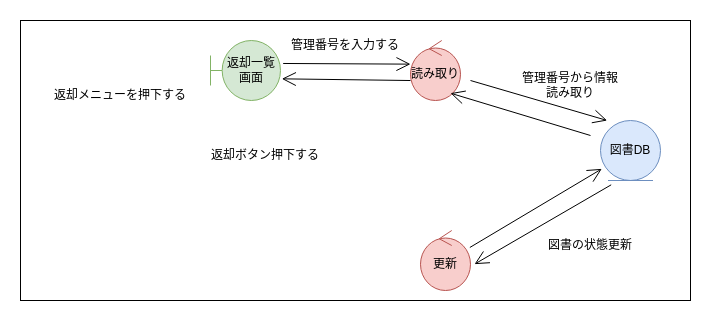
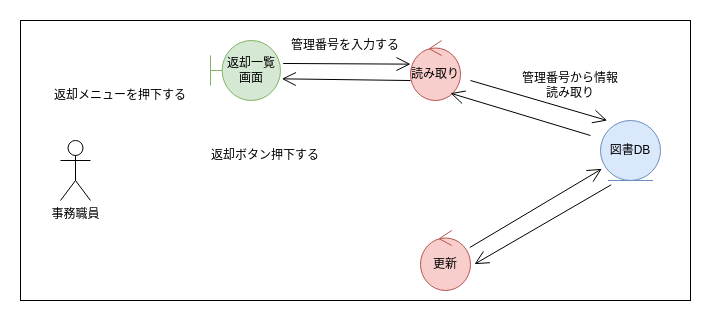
  <mxCell id="0" />
  <mxCell id="1" parent="0" />
  <mxCell id="2" value="" style="rounded=0;whiteSpace=wrap;html=1;" vertex="1" parent="1"><mxGeometry x="20" y="20" width="670" height="280" as="geometry" /></mxCell>
+ <mxCell id="3" value="事務職員" style="shape=umlActor;verticalLabelPosition=bottom;verticalAlign=top;html=1;" parent="1" vertex="1"><mxGeometry x="60" y="140" width="30" height="60" as="geometry" /></mxCell>
  <mxCell id="4" value="返却一覧画面" style="shape=umlBoundary;whiteSpace=wrap;html=1;fillColor=#d5e8d4;strokeColor=#82b366;" parent="1" vertex="1"><mxGeometry x="210" y="40" width="70" height="60" as="geometry" /></mxCell>
  <mxCell id="5" value="図書DB" style="ellipse;shape=umlEntity;whiteSpace=wrap;html=1;fillColor=#dae8fc;strokeColor=#6c8ebf;" parent="1" vertex="1"><mxGeometry x="600" y="120" width="60" height="60" as="geometry" /></mxCell>
  <mxCell id="6" value="読み取り" style="ellipse;shape=umlControl;whiteSpace=wrap;html=1;fillColor=#f8cecc;strokeColor=#b85450;" parent="1" vertex="1"><mxGeometry x="410" y="40" width="50" height="60" as="geometry" /></mxCell>
  <mxCell id="7" value="更新" style="ellipse;shape=umlControl;whiteSpace=wrap;html=1;fillColor=#f8cecc;strokeColor=#b85450;" parent="1" vertex="1"><mxGeometry x="420" y="230" width="50" height="60" as="geometry" /></mxCell>
  <mxCell id="8" value="" style="endArrow=open;endFill=1;endSize=12;html=1;entryX=0;entryY=0.394;entryDx=0;entryDy=0;entryPerimeter=0;exitX=1.038;exitY=0.383;exitDx=0;exitDy=0;exitPerimeter=0;" parent="1" source="4" target="6" edge="1"><mxGeometry width="160" relative="1" as="geometry"><mxPoint x="210" y="120" as="sourcePoint" /><mxPoint x="270" y="120" as="targetPoint" /></mxGeometry></mxCell>
  <mxCell id="9" value="" style="endArrow=open;endFill=1;endSize=12;html=1;entryX=0.011;entryY=0.328;entryDx=0;entryDy=0;entryPerimeter=0;" parent="1" edge="1"><mxGeometry width="160" relative="1" as="geometry"><mxPoint x="470" y="80" as="sourcePoint" /><mxPoint x="606.66" y="120" as="targetPoint" /></mxGeometry></mxCell>
  <mxCell id="10" value="" style="endArrow=open;endFill=1;endSize=12;html=1;entryX=1.053;entryY=0.628;entryDx=0;entryDy=0;entryPerimeter=0;" parent="1" edge="1"><mxGeometry width="160" relative="1" as="geometry"><mxPoint x="590" y="135" as="sourcePoint" /><mxPoint x="450" y="92.68" as="targetPoint" /></mxGeometry></mxCell>
  <mxCell id="11" value="" style="endArrow=open;endFill=1;endSize=12;html=1;entryX=1.019;entryY=0.639;entryDx=0;entryDy=0;entryPerimeter=0;exitX=0;exitY=0.667;exitDx=0;exitDy=0;exitPerimeter=0;" parent="1" source="6" target="4" edge="1"><mxGeometry width="160" relative="1" as="geometry"><mxPoint x="220" y="130" as="sourcePoint" /><mxPoint x="277" y="140" as="targetPoint" /></mxGeometry></mxCell>
  <mxCell id="12" value="" style="endArrow=open;endFill=1;endSize=12;html=1;entryX=0.022;entryY=0.806;entryDx=0;entryDy=0;entryPerimeter=0;exitX=0.987;exitY=0.283;exitDx=0;exitDy=0;exitPerimeter=0;" parent="1" source="7" target="5" edge="1"><mxGeometry width="160" relative="1" as="geometry"><mxPoint x="360" y="260" as="sourcePoint" /><mxPoint x="416" y="225" as="targetPoint" /></mxGeometry></mxCell>
  <mxCell id="13" value="" style="endArrow=open;endFill=1;endSize=12;html=1;exitX=0.178;exitY=1.072;exitDx=0;exitDy=0;exitPerimeter=0;entryX=1.08;entryY=0.561;entryDx=0;entryDy=0;entryPerimeter=0;" parent="1" source="5" target="7" edge="1"><mxGeometry width="160" relative="1" as="geometry"><mxPoint x="359" y="247" as="sourcePoint" /><mxPoint x="360" y="260" as="targetPoint" /></mxGeometry></mxCell>
  <mxCell id="14" value="返却メニューを押下する" style="text;html=1;align=center;verticalAlign=middle;whiteSpace=wrap;rounded=0;" parent="1" vertex="1"><mxGeometry x="50" y="80" width="140" height="30" as="geometry" /></mxCell>
  <mxCell id="15" value="管理番号を入力する&lt;span style=&quot;font-family: monospace; font-size: 0px; text-align: start; text-wrap-mode: nowrap;&quot;&gt;%3CmxGraphModel%3E%3Croot%3E%3CmxCell%20id%3D%220%22%2F%3E%3CmxCell%20id%3D%221%22%20parent%3D%220%22%2F%3E%3CmxCell%20id%3D%222%22%20value%3D%22%E8%BF%94%E5%8D%B4%E3%83%A1%E3%83%8B%E3%83%A5%E3%83%BC%E6%8A%BC%E4%B8%8B%22%20style%3D%22text%3Bhtml%3D1%3Balign%3Dcenter%3BverticalAlign%3Dmiddle%3BwhiteSpace%3Dwrap%3Brounded%3D0%3B%22%20vertex%3D%221%22%20parent%3D%221%22%3E%3CmxGeometry%20x%3D%2290%22%20y%3D%2280%22%20width%3D%22100%22%20height%3D%2230%22%20as%3D%22geometry%22%2F%3E%3C%2FmxCell%3E%3C%2Froot%3E%3C%2FmxGraphModel%3E&lt;/span&gt;" style="text;html=1;align=center;verticalAlign=middle;whiteSpace=wrap;rounded=0;" parent="1" vertex="1"><mxGeometry x="290" y="30" width="110" height="30" as="geometry" /></mxCell>
  <mxCell id="16" value="管理番号から情報読み取り&lt;span style=&quot;font-family: monospace; font-size: 0px; text-align: start; text-wrap-mode: nowrap;&quot;&gt;%3CmxGraphModel%3E%3Croot%3E%3CmxCell%20id%3D%220%22%2F%3E%3CmxCell%20id%3D%221%22%20parent%3D%220%22%2F%3E%3CmxCell%20id%3D%222%22%20value%3D%22%E8%BF%94%E5%8D%B4%E3%83%A1%E3%83%8B%E3%83%A5%E3%83%BC%E6%8A%BC%E4%B8%8B%22%20style%3D%22text%3Bhtml%3D1%3Balign%3Dcenter%3BverticalAlign%3Dmiddle%3BwhiteSpace%3Dwrap%3Brounded%3D0%3B%22%20vertex%3D%221%22%20parent%3D%221%22%3E%3CmxGeometry%20x%3D%2290%22%20y%3D%2280%22%20width%3D%22100%22%20height%3D%2230%22%20as%3D%22geometry%22%2F%3E%3C%2FmxCell%3E%3C%2Froot%3E%3C%2FmxGraphModel&lt;/span&gt;" style="text;html=1;align=center;verticalAlign=middle;whiteSpace=wrap;rounded=0;" parent="1" vertex="1"><mxGeometry x="520" y="70" width="100" height="30" as="geometry" /></mxCell>
  <mxCell id="17" value="返却ボタン押下する" style="text;html=1;align=center;verticalAlign=middle;whiteSpace=wrap;rounded=0;" parent="1" vertex="1"><mxGeometry x="210" y="140" width="110" height="30" as="geometry" /></mxCell>
- <mxCell id="18" value="図書の状態更新" style="text;html=1;align=center;verticalAlign=middle;whiteSpace=wrap;rounded=0;" parent="1" vertex="1"><mxGeometry x="540" y="230" width="100" height="30" as="geometry" /></mxCell>
